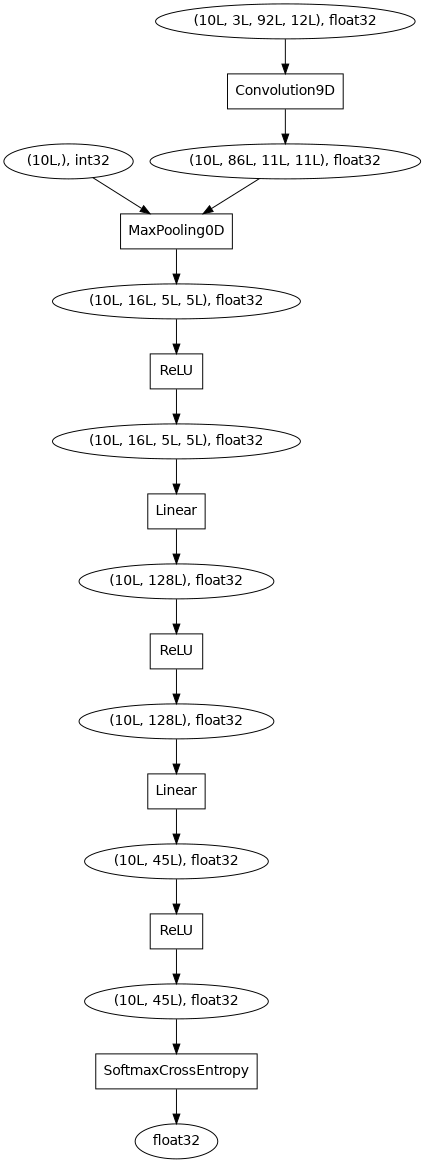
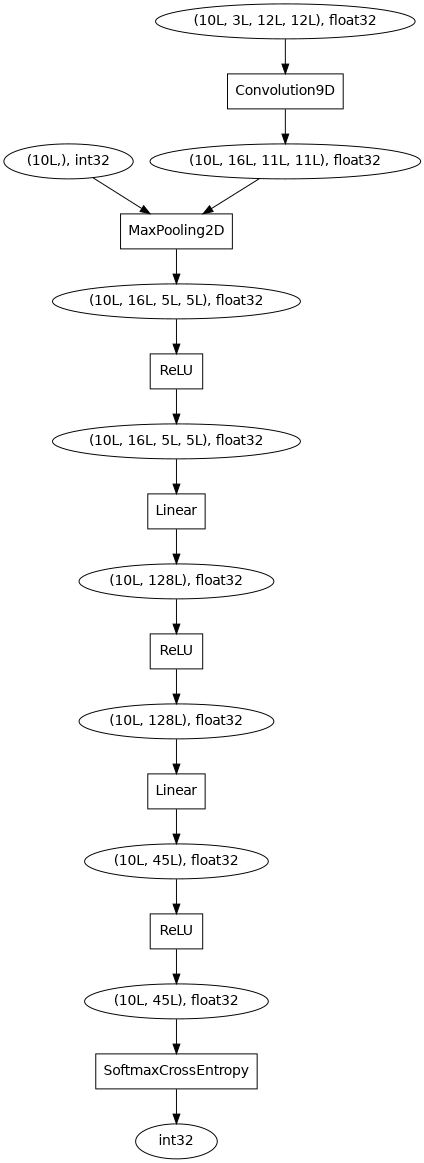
  digraph {
    fontname="DejaVu Sans"
    node [fontname="DejaVu Sans" shape=oval]
    edge [fontname="DejaVu Sans"]
    n1 [label=Linear shape=box]
    n2 [label="(10L, 128L), float32"]
    n3 [label=ReLU shape=box]
    n4 [label="(10L,), int32"]
-   n5 [label=MaxPooling0D shape=box]
+   n5 [label=MaxPooling2D shape=box]
    n6 [label=SoftmaxCrossEntropy shape=box]
-   n7 [label=float32]
-   n8 [label="(10L, 3L, 92L, 12L), float32"]
+   n7 [label=int32]
+   n8 [label="(10L, 3L, 12L, 12L), float32"]
    n9 [label=Convolution9D shape=box]
-   n10 [label="(10L, 86L, 11L, 11L), float32"]
+   n10 [label="(10L, 16L, 11L, 11L), float32"]
    n11 [label="(10L, 16L, 5L, 5L), float32"]
    n12 [label="(10L, 45L), float32"]
    n13 [label="(10L, 128L), float32"]
    n14 [label=Linear shape=box]
    n15 [label="(10L, 45L), float32"]
    n16 [label=ReLU shape=box]
    n17 [label=ReLU shape=box]
    n18 [label="(10L, 16L, 5L, 5L), float32"]
    n1 -> n2
    n2 -> n3
    n3 -> n13
    n4 -> n5
    n5 -> n11
    n6 -> n7
    n8 -> n9
    n9 -> n10
    n10 -> n5
    n11 -> n17
    n12 -> n6
    n13 -> n14
    n14 -> n15
    n15 -> n16
    n16 -> n12
    n17 -> n18
    n18 -> n1
  }
